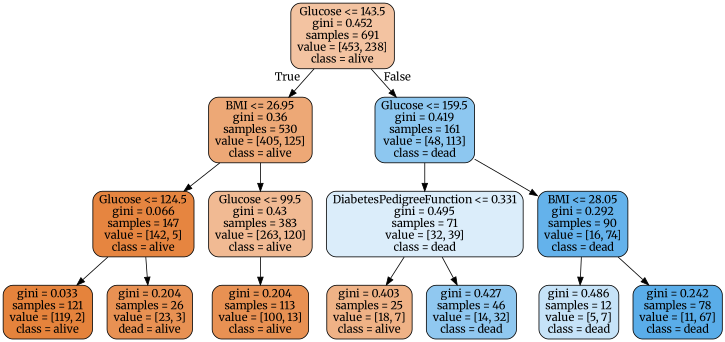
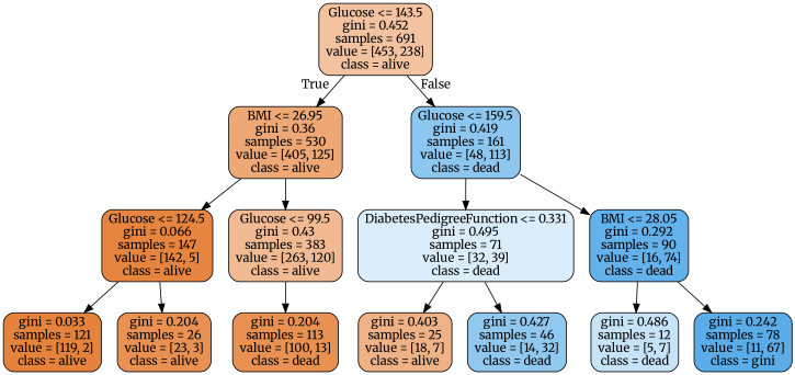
  digraph {
    fontname=Merriweather
    node [color=black fillcolor="#e89153" fontname=Merriweather shape=box style="filled, rounded"]
    edge [fontname=Merriweather]
    n1 [fillcolor="#f3c3a1" label="Glucose <= 143.5\ngini = 0.452\nsamples = 691\nvalue = [453, 238]\nclass = alive"]
    n2 [fillcolor="#eda876" label="BMI <= 26.95\ngini = 0.36\nsamples = 530\nvalue = [405, 125]\nclass = alive"]
    n3 [fillcolor="#8dc7f0" label="Glucose <= 159.5\ngini = 0.419\nsamples = 161\nvalue = [48, 113]\nclass = dead"]
    n4 [fillcolor="#e68540" label="Glucose <= 124.5\ngini = 0.066\nsamples = 147\nvalue = [142, 5]\nclass = alive"]
    n5 [fillcolor="#f1ba93" label="Glucose <= 99.5\ngini = 0.43\nsamples = 383\nvalue = [263, 120]\nclass = alive"]
    n6 [fillcolor="#dbedfa" label="DiabetesPedigreeFunction <= 0.331\ngini = 0.495\nsamples = 71\nvalue = [32, 39]\nclass = dead"]
    n7 [fillcolor="#64b2eb" label="BMI <= 28.05\ngini = 0.292\nsamples = 90\nvalue = [16, 74]\nclass = dead"]
    n8 [fillcolor="#e5833c" label="gini = 0.033\nsamples = 121\nvalue = [119, 2]\nclass = alive"]
-   n9 [label="gini = 0.204\nsamples = 26\nvalue = [23, 3]\ndead = alive"]
-   n10 [label="gini = 0.204\nsamples = 113\nvalue = [100, 13]\nclass = alive"]
+   n9 [label="gini = 0.204\nsamples = 26\nvalue = [23, 3]\nclass = alive"]
+   n10 [label="gini = 0.204\nsamples = 113\nvalue = [100, 13]\nclass = dead"]
    n11 [fillcolor="#efb286" label="gini = 0.403\nsamples = 25\nvalue = [18, 7]\nclass = alive"]
    n12 [fillcolor="#90c8f0" label="gini = 0.427\nsamples = 46\nvalue = [14, 32]\nclass = dead"]
    n13 [fillcolor="#c6e3f8" label="gini = 0.486\nsamples = 12\nvalue = [5, 7]\nclass = dead"]
-   n14 [fillcolor="#5aade9" label="gini = 0.242\nsamples = 78\nvalue = [11, 67]\nclass = dead"]
+   n14 [fillcolor="#5aade9" label="gini = 0.242\nsamples = 78\nvalue = [11, 67]\nclass = gini"]
    n1 -> n2 [headlabel=True labelangle=45 labeldistance=2.5]
    n1 -> n3 [headlabel=False labelangle=-45 labeldistance=2.5]
    n2 -> n4
    n2 -> n5
    n3 -> n6
    n3 -> n7
    n4 -> n8
    n4 -> n9
    n5 -> n10
    n6 -> n11
    n6 -> n12
    n7 -> n13
    n7 -> n14
  }
